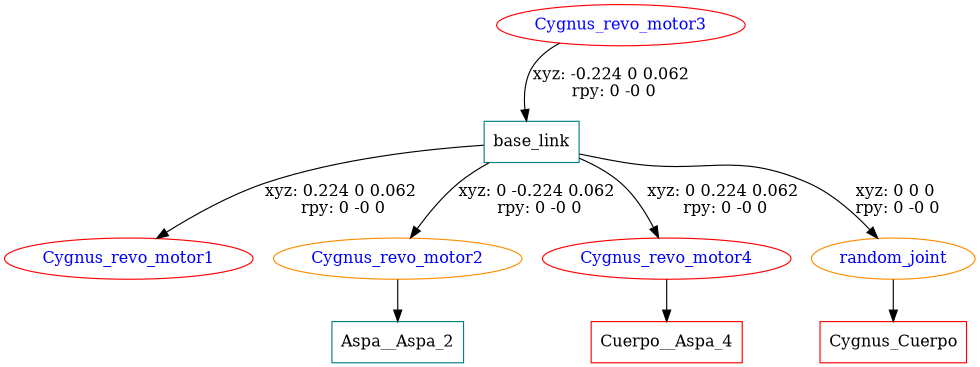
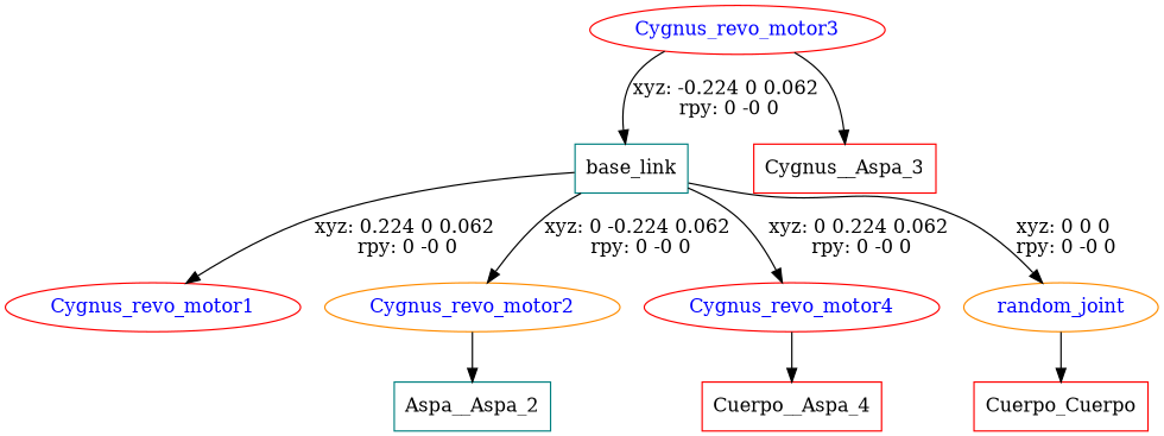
  digraph {
    node [color=red shape=box]
    n1 [color=teal label=base_link]
    Cygnus_revo_motor1 [fontcolor=blue shape=ellipse]
    Cygnus_revo_motor2 [color=darkorange fontcolor=blue shape=ellipse]
    Cygnus_revo_motor4 [fontcolor=blue shape=ellipse]
    random_joint [color=darkorange fontcolor=blue shape=ellipse]
    n6 [color=teal label=Aspa__Aspa_2]
    Cygnus_revo_motor3 [fontcolor=blue shape=ellipse]
+   n8 [label=Cygnus__Aspa_3]
    n9 [label=Cuerpo__Aspa_4]
-   n10 [label=Cygnus_Cuerpo]
+   n10 [label=Cuerpo_Cuerpo]
    n1 -> Cygnus_revo_motor1 [label="xyz: 0.224 0 0.062 \nrpy: 0 -0 0"]
    n1 -> Cygnus_revo_motor2 [label="xyz: 0 -0.224 0.062 \nrpy: 0 -0 0"]
    n1 -> Cygnus_revo_motor4 [label="xyz: 0 0.224 0.062 \nrpy: 0 -0 0"]
    n1 -> random_joint [label="xyz: 0 0 0 \nrpy: 0 -0 0"]
    Cygnus_revo_motor2 -> n6
    Cygnus_revo_motor4 -> n9
    random_joint -> n10
    Cygnus_revo_motor3 -> n1 [label="xyz: -0.224 0 0.062 \nrpy: 0 -0 0"]
+   Cygnus_revo_motor3 -> n8
  }
